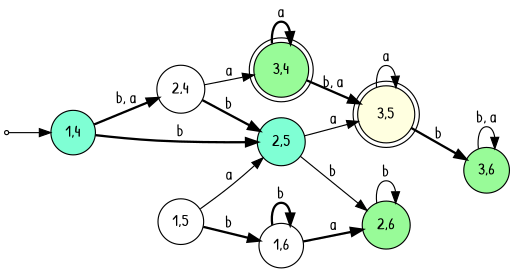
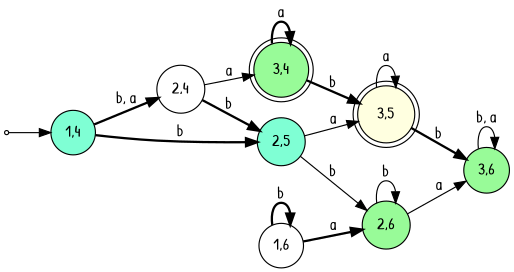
  digraph {
    fontname="Patrick Hand"
    rankdir=LR
    node [fillcolor=white fontname="Patrick Hand" shape=circle style=filled]
    edge [fontname="Patrick Hand" style=solid]
    0 [shape=point]
    "1,4" [fillcolor=aquamarine]
    "2,4"
    "2,5" [fillcolor=aquamarine]
-   "1,5"
    "1,6"
    "3,4" [fillcolor=palegreen shape=doublecircle]
    "2,6" [fillcolor=palegreen]
    "3,5" [fillcolor=lightyellow shape=doublecircle]
    "3,6" [fillcolor=palegreen]
    0 -> "1,4"
    "1,4" -> "2,4" [label="b, a" style=bold]
    "1,4" -> "2,5" [label=b style=bold]
    "2,4" -> "2,5" [label=b style=bold]
    "2,4" -> "3,4" [label=a]
    "2,5" -> "2,6" [label=b]
    "2,5" -> "3,5" [label=a]
-   "1,5" -> "2,5" [label=a]
-   "1,5" -> "1,6" [label=b style=bold]
    "1,6" -> "1,6" [label=b style=bold]
    "1,6" -> "2,6" [label=a style=bold]
    "3,4" -> "3,4" [label=a style=bold]
-   "3,4" -> "3,5" [label="b, a" style=bold]
+   "3,4" -> "3,5" [label=b style=bold]
    "2,6" -> "2,6" [label=b]
+   "2,6" -> "3,6" [label=a]
    "3,5" -> "3,5" [label=a]
    "3,5" -> "3,6" [label=b style=bold]
    "3,6" -> "3,6" [label="b, a"]
  }
